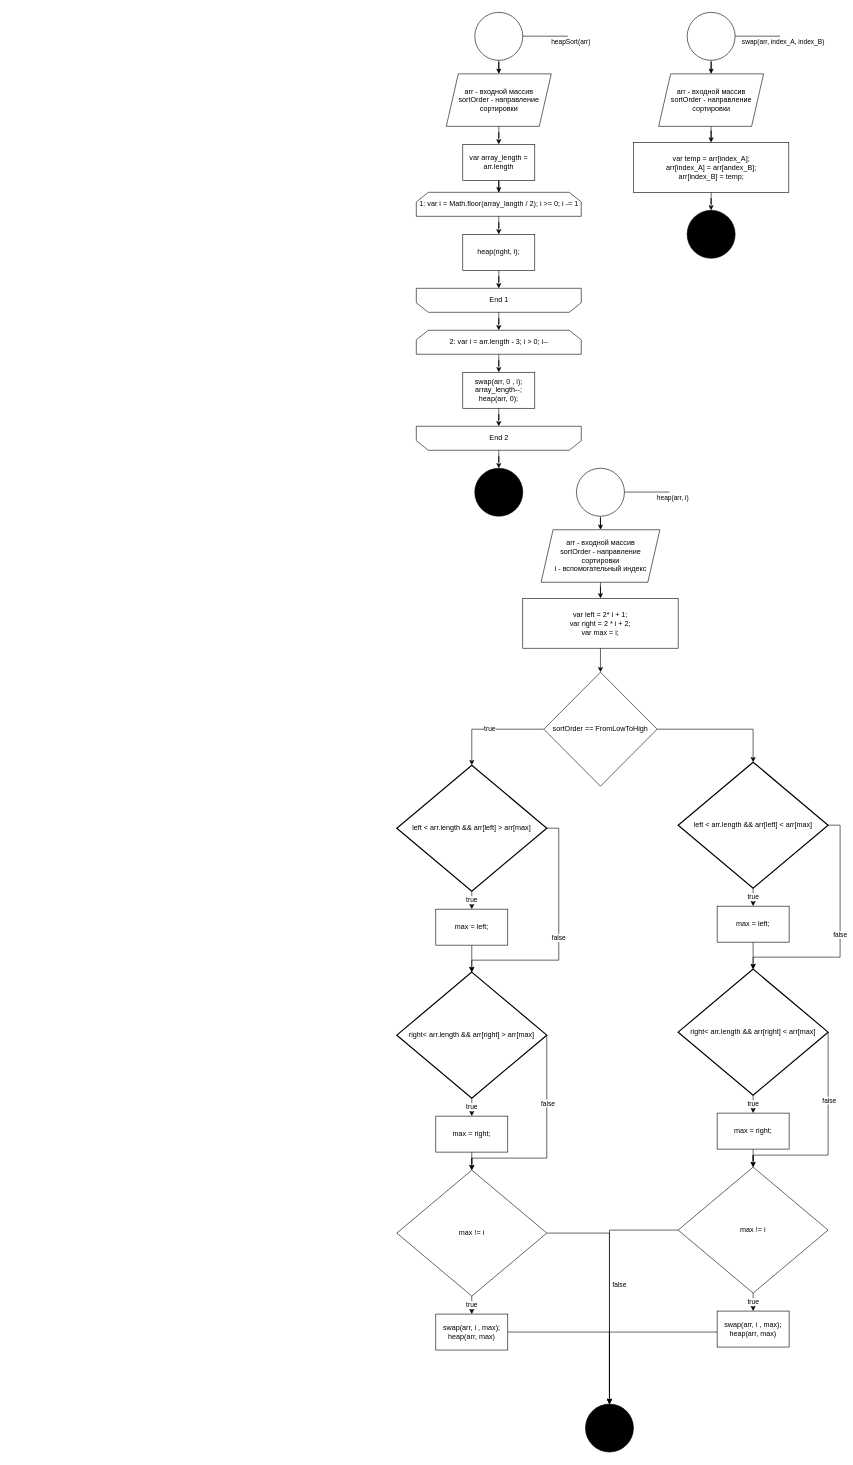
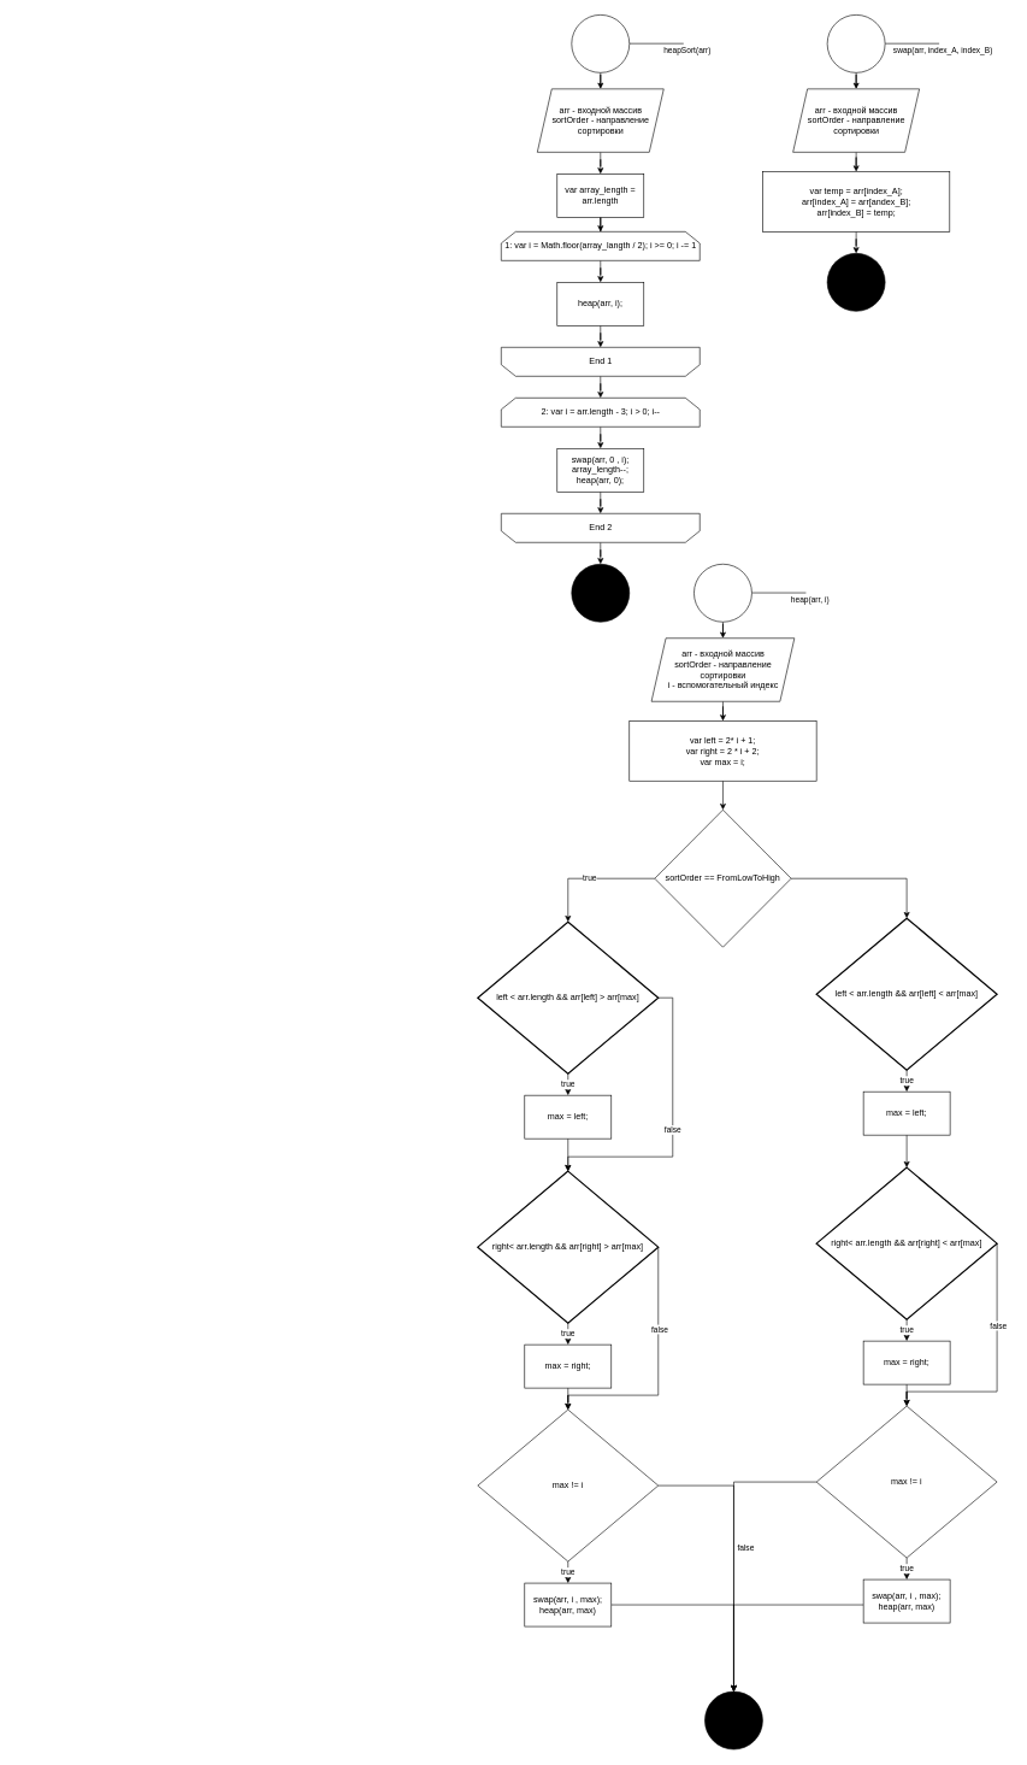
  <mxCell id="0" />
  <mxCell id="1" parent="0" />
  <mxCell id="2" style="edgeStyle=orthogonalEdgeStyle;rounded=0;orthogonalLoop=1;jettySize=auto;html=1;entryX=0.5;entryY=0;entryDx=0;entryDy=0;endArrow=classic;endFill=1;strokeColor=#000000;" edge="1" parent="1"><mxGeometry relative="1" as="geometry"><Array as="points"><mxPoint x="140.5" y="1070" /><mxPoint x="425.5" y="1070" /><mxPoint x="425.5" y="760" /><mxPoint x="20.5" y="760" /></Array><mxPoint x="20" y="780" as="targetPoint" /></mxGeometry></mxCell>
  <mxCell id="3" value="heapSort(arr)" style="edgeStyle=orthogonalEdgeStyle;rounded=0;orthogonalLoop=1;jettySize=auto;html=1;entryX=1;entryY=0.5;entryDx=0;entryDy=0;endArrow=none;endFill=0;" edge="1" parent="1"><mxGeometry x="-1" y="11" relative="1" as="geometry"><mxPoint x="946" y="59.66" as="sourcePoint" /><mxPoint x="871" y="59.66" as="targetPoint" /><mxPoint x="5" y="-1" as="offset" /></mxGeometry></mxCell>
  <mxCell id="4" style="edgeStyle=orthogonalEdgeStyle;rounded=0;orthogonalLoop=1;jettySize=auto;html=1;entryX=0.5;entryY=0;entryDx=0;entryDy=0;" edge="1" parent="1" source="5" target="7"><mxGeometry relative="1" as="geometry" /></mxCell>
  <mxCell id="5" value="" style="ellipse;whiteSpace=wrap;html=1;aspect=fixed;" vertex="1" parent="1"><mxGeometry x="791" y="20" width="80" height="80" as="geometry" /></mxCell>
  <mxCell id="6" style="edgeStyle=orthogonalEdgeStyle;rounded=0;orthogonalLoop=1;jettySize=auto;html=1;entryX=0.5;entryY=0;entryDx=0;entryDy=0;" edge="1" parent="1" source="7" target="9"><mxGeometry relative="1" as="geometry" /></mxCell>
  <mxCell id="7" value="arr - входной массив&lt;br&gt;sortOrder - направление сортировки" style="shape=parallelogram;perimeter=parallelogramPerimeter;whiteSpace=wrap;html=1;fixedSize=1;" vertex="1" parent="1"><mxGeometry x="743.5" y="122.5" width="175" height="87.5" as="geometry" /></mxCell>
  <mxCell id="8" style="edgeStyle=orthogonalEdgeStyle;rounded=0;orthogonalLoop=1;jettySize=auto;html=1;entryX=0.5;entryY=0;entryDx=0;entryDy=0;" edge="1" parent="1" source="9" target="11"><mxGeometry relative="1" as="geometry" /></mxCell>
  <mxCell id="9" value="var array_length = arr.length" style="rounded=0;whiteSpace=wrap;html=1;" vertex="1" parent="1"><mxGeometry x="771" y="240" width="120" height="60" as="geometry" /></mxCell>
  <mxCell id="10" style="edgeStyle=orthogonalEdgeStyle;rounded=0;orthogonalLoop=1;jettySize=auto;html=1;entryX=0.5;entryY=0;entryDx=0;entryDy=0;" edge="1" parent="1" source="11" target="15"><mxGeometry relative="1" as="geometry" /></mxCell>
  <mxCell id="11" value="1: var i = Math.floor(array_langth / 2); i &amp;gt;= 0; i -= 1" style="shape=loopLimit;whiteSpace=wrap;html=1;" vertex="1" parent="1"><mxGeometry x="693.5" y="320" width="275" height="40" as="geometry" /></mxCell>
  <mxCell id="12" style="edgeStyle=orthogonalEdgeStyle;rounded=0;orthogonalLoop=1;jettySize=auto;html=1;entryX=0.5;entryY=0;entryDx=0;entryDy=0;" edge="1" parent="1" source="13" target="17"><mxGeometry relative="1" as="geometry" /></mxCell>
  <mxCell id="13" value="End 1" style="shape=loopLimit;whiteSpace=wrap;html=1;flipV=1;" vertex="1" parent="1"><mxGeometry x="693.5" y="480" width="275" height="40" as="geometry" /></mxCell>
  <mxCell id="14" style="edgeStyle=orthogonalEdgeStyle;rounded=0;orthogonalLoop=1;jettySize=auto;html=1;entryX=0.5;entryY=0;entryDx=0;entryDy=0;" edge="1" parent="1" source="15" target="13"><mxGeometry relative="1" as="geometry" /></mxCell>
- <mxCell id="15" value="heap(right, i);" style="rounded=0;whiteSpace=wrap;html=1;" vertex="1" parent="1"><mxGeometry x="771" y="390" width="120" height="60" as="geometry" /></mxCell>
+ <mxCell id="15" value="heap(arr, i);" style="rounded=0;whiteSpace=wrap;html=1;" vertex="1" parent="1"><mxGeometry x="771" y="390" width="120" height="60" as="geometry" /></mxCell>
  <mxCell id="16" style="edgeStyle=orthogonalEdgeStyle;rounded=0;orthogonalLoop=1;jettySize=auto;html=1;entryX=0.5;entryY=0;entryDx=0;entryDy=0;" edge="1" parent="1" source="17" target="19"><mxGeometry relative="1" as="geometry" /></mxCell>
  <mxCell id="17" value="2: var i = arr.length - 3; i &amp;gt; 0; i--" style="shape=loopLimit;whiteSpace=wrap;html=1;" vertex="1" parent="1"><mxGeometry x="693.5" y="550" width="275" height="40" as="geometry" /></mxCell>
  <mxCell id="18" style="edgeStyle=orthogonalEdgeStyle;rounded=0;orthogonalLoop=1;jettySize=auto;html=1;entryX=0.5;entryY=0;entryDx=0;entryDy=0;" edge="1" parent="1" source="19" target="21"><mxGeometry relative="1" as="geometry" /></mxCell>
  <mxCell id="19" value="swap(arr, 0 , i);&lt;br&gt;array_length--;&lt;br&gt;heap(arr, 0);" style="rounded=0;whiteSpace=wrap;html=1;" vertex="1" parent="1"><mxGeometry x="771" y="620" width="120" height="60" as="geometry" /></mxCell>
  <mxCell id="20" style="edgeStyle=orthogonalEdgeStyle;rounded=0;orthogonalLoop=1;jettySize=auto;html=1;entryX=0.5;entryY=0;entryDx=0;entryDy=0;" edge="1" parent="1" source="21" target="29"><mxGeometry relative="1" as="geometry" /></mxCell>
  <mxCell id="21" value="End 2" style="shape=loopLimit;whiteSpace=wrap;html=1;flipV=1;" vertex="1" parent="1"><mxGeometry x="693.5" y="710" width="275" height="40" as="geometry" /></mxCell>
  <mxCell id="22" value="swap(arr, index_A, index_B)" style="edgeStyle=orthogonalEdgeStyle;rounded=0;orthogonalLoop=1;jettySize=auto;html=1;entryX=1;entryY=0.5;entryDx=0;entryDy=0;endArrow=none;endFill=0;" edge="1" parent="1"><mxGeometry x="-1" y="11" relative="1" as="geometry"><mxPoint x="1300" y="59.66" as="sourcePoint" /><mxPoint x="1225" y="59.66" as="targetPoint" /><mxPoint x="5" y="-1" as="offset" /></mxGeometry></mxCell>
  <mxCell id="23" style="edgeStyle=orthogonalEdgeStyle;rounded=0;orthogonalLoop=1;jettySize=auto;html=1;entryX=0.5;entryY=0;entryDx=0;entryDy=0;" edge="1" parent="1" source="24" target="26"><mxGeometry relative="1" as="geometry" /></mxCell>
  <mxCell id="24" value="" style="ellipse;whiteSpace=wrap;html=1;aspect=fixed;" vertex="1" parent="1"><mxGeometry x="1145" y="20" width="80" height="80" as="geometry" /></mxCell>
  <mxCell id="25" style="edgeStyle=orthogonalEdgeStyle;rounded=0;orthogonalLoop=1;jettySize=auto;html=1;entryX=0.5;entryY=0;entryDx=0;entryDy=0;" edge="1" parent="1" source="26" target="28"><mxGeometry relative="1" as="geometry" /></mxCell>
  <mxCell id="26" value="arr - входной массив&lt;br&gt;sortOrder - направление сортировки" style="shape=parallelogram;perimeter=parallelogramPerimeter;whiteSpace=wrap;html=1;fixedSize=1;" vertex="1" parent="1"><mxGeometry x="1097.5" y="122.5" width="175" height="87.5" as="geometry" /></mxCell>
  <mxCell id="27" style="edgeStyle=orthogonalEdgeStyle;rounded=0;orthogonalLoop=1;jettySize=auto;html=1;entryX=0.5;entryY=0;entryDx=0;entryDy=0;" edge="1" parent="1" source="28" target="30"><mxGeometry relative="1" as="geometry" /></mxCell>
  <mxCell id="28" value="var temp = arr[index_A];&lt;br&gt;arr[index_A] = arr[andex_B];&lt;br&gt;arr[index_B] = temp;" style="rounded=0;whiteSpace=wrap;html=1;" vertex="1" parent="1"><mxGeometry x="1055.5" y="237" width="259" height="83" as="geometry" /></mxCell>
  <mxCell id="29" value="" style="ellipse;whiteSpace=wrap;html=1;aspect=fixed;fillColor=#000000;" vertex="1" parent="1"><mxGeometry x="791" y="780" width="80" height="80" as="geometry" /></mxCell>
  <mxCell id="30" value="" style="ellipse;whiteSpace=wrap;html=1;aspect=fixed;fillColor=#000000;" vertex="1" parent="1"><mxGeometry x="1145" y="350" width="80" height="80" as="geometry" /></mxCell>
  <mxCell id="31" value="heap(arr, i)" style="edgeStyle=orthogonalEdgeStyle;rounded=0;orthogonalLoop=1;jettySize=auto;html=1;entryX=1;entryY=0.5;entryDx=0;entryDy=0;endArrow=none;endFill=0;" edge="1" parent="1"><mxGeometry x="-1" y="11" relative="1" as="geometry"><mxPoint x="1115.5" y="819.66" as="sourcePoint" /><mxPoint x="1040.5" y="819.66" as="targetPoint" /><mxPoint x="5" y="-1" as="offset" /></mxGeometry></mxCell>
  <mxCell id="32" style="edgeStyle=orthogonalEdgeStyle;rounded=0;orthogonalLoop=1;jettySize=auto;html=1;entryX=0.5;entryY=0;entryDx=0;entryDy=0;" edge="1" parent="1" source="33" target="35"><mxGeometry relative="1" as="geometry" /></mxCell>
  <mxCell id="33" value="" style="ellipse;whiteSpace=wrap;html=1;aspect=fixed;" vertex="1" parent="1"><mxGeometry x="960.5" y="780" width="80" height="80" as="geometry" /></mxCell>
  <mxCell id="34" style="edgeStyle=orthogonalEdgeStyle;rounded=0;orthogonalLoop=1;jettySize=auto;html=1;entryX=0.5;entryY=0;entryDx=0;entryDy=0;" edge="1" parent="1" source="35" target="37"><mxGeometry relative="1" as="geometry" /></mxCell>
  <mxCell id="35" value="arr - входной массив&lt;br&gt;sortOrder - направление сортировки&lt;br&gt;i - вспомогательный индекс" style="shape=parallelogram;perimeter=parallelogramPerimeter;whiteSpace=wrap;html=1;fixedSize=1;" vertex="1" parent="1"><mxGeometry x="901.5" y="882.5" width="198" height="87.5" as="geometry" /></mxCell>
  <mxCell id="36" style="edgeStyle=orthogonalEdgeStyle;rounded=0;orthogonalLoop=1;jettySize=auto;html=1;entryX=0.5;entryY=0;entryDx=0;entryDy=0;" edge="1" parent="1" source="37" target="41"><mxGeometry relative="1" as="geometry" /></mxCell>
  <mxCell id="37" value="var left = 2* i + 1;&lt;br&gt;var right = 2 * i + 2;&lt;br&gt;var max = i;" style="rounded=0;whiteSpace=wrap;html=1;" vertex="1" parent="1"><mxGeometry x="871" y="997" width="259" height="83" as="geometry" /></mxCell>
  <mxCell id="38" value="" style="ellipse;whiteSpace=wrap;html=1;aspect=fixed;fillColor=#000000;" vertex="1" parent="1"><mxGeometry x="975.5" y="2340" width="80" height="80" as="geometry" /></mxCell>
  <mxCell id="39" value="true" style="edgeStyle=orthogonalEdgeStyle;rounded=0;orthogonalLoop=1;jettySize=auto;html=1;entryX=0.5;entryY=0;entryDx=0;entryDy=0;exitX=0;exitY=0.5;exitDx=0;exitDy=0;" edge="1" parent="1" source="41" target="44"><mxGeometry relative="1" as="geometry" /></mxCell>
  <mxCell id="40" style="edgeStyle=orthogonalEdgeStyle;rounded=0;orthogonalLoop=1;jettySize=auto;html=1;entryX=0.5;entryY=0;entryDx=0;entryDy=0;" edge="1" parent="1" source="41" target="60"><mxGeometry relative="1" as="geometry" /></mxCell>
  <mxCell id="41" value="sortOrder == FromLowToHigh" style="rhombus;whiteSpace=wrap;html=1;" vertex="1" parent="1"><mxGeometry x="906" y="1120" width="189" height="190" as="geometry" /></mxCell>
  <mxCell id="42" value="true" style="edgeStyle=orthogonalEdgeStyle;rounded=0;orthogonalLoop=1;jettySize=auto;html=1;entryX=0.5;entryY=0;entryDx=0;entryDy=0;" edge="1" parent="1" source="44" target="46"><mxGeometry relative="1" as="geometry" /></mxCell>
  <mxCell id="43" value="false" style="edgeStyle=orthogonalEdgeStyle;rounded=0;orthogonalLoop=1;jettySize=auto;html=1;exitX=1;exitY=0.5;exitDx=0;exitDy=0;entryX=0.5;entryY=0;entryDx=0;entryDy=0;" edge="1" parent="1" source="44" target="50"><mxGeometry relative="1" as="geometry"><Array as="points"><mxPoint x="931" y="1380" /><mxPoint x="931" y="1600" /><mxPoint x="786" y="1600" /></Array></mxGeometry></mxCell>
  <mxCell id="44" value="left &amp;lt; arr.length &amp;amp;&amp;amp; arr[left] &amp;gt; arr[max]" style="rhombus;whiteSpace=wrap;html=1;strokeWidth=2;" vertex="1" parent="1"><mxGeometry x="661" y="1275" width="250" height="210" as="geometry" /></mxCell>
  <mxCell id="45" style="edgeStyle=orthogonalEdgeStyle;rounded=0;orthogonalLoop=1;jettySize=auto;html=1;" edge="1" parent="1" source="46" target="50"><mxGeometry relative="1" as="geometry" /></mxCell>
  <mxCell id="46" value="max = left;" style="rounded=0;whiteSpace=wrap;html=1;" vertex="1" parent="1"><mxGeometry x="726" y="1515" width="120" height="60" as="geometry" /></mxCell>
  <mxCell id="47" value="true" style="edgeStyle=orthogonalEdgeStyle;rounded=0;orthogonalLoop=1;jettySize=auto;html=1;entryX=0.5;entryY=0;entryDx=0;entryDy=0;" edge="1" parent="1" source="50" target="52"><mxGeometry relative="1" as="geometry" /></mxCell>
  <mxCell id="48" style="edgeStyle=orthogonalEdgeStyle;rounded=0;orthogonalLoop=1;jettySize=auto;html=1;" edge="1" parent="1"><mxGeometry relative="1" as="geometry"><mxPoint x="786" y="1950" as="targetPoint" /><mxPoint x="911" y="1725" as="sourcePoint" /><Array as="points"><mxPoint x="911" y="1930" /><mxPoint x="786" y="1930" /></Array></mxGeometry></mxCell>
  <mxCell id="49" value="false" style="edgeLabel;html=1;align=center;verticalAlign=middle;resizable=0;points=[];" vertex="1" connectable="0" parent="48"><mxGeometry x="-0.352" y="1" relative="1" as="geometry"><mxPoint as="offset" /></mxGeometry></mxCell>
  <mxCell id="50" value="right&amp;lt; arr.length &amp;amp;&amp;amp; arr[right] &amp;gt; arr[max]" style="rhombus;whiteSpace=wrap;html=1;strokeWidth=2;" vertex="1" parent="1"><mxGeometry x="661" y="1620" width="250" height="210" as="geometry" /></mxCell>
  <mxCell id="51" style="edgeStyle=orthogonalEdgeStyle;rounded=0;orthogonalLoop=1;jettySize=auto;html=1;" edge="1" parent="1" source="52" target="55"><mxGeometry relative="1" as="geometry" /></mxCell>
  <mxCell id="52" value="max = right;" style="rounded=0;whiteSpace=wrap;html=1;" vertex="1" parent="1"><mxGeometry x="726" y="1860" width="120" height="60" as="geometry" /></mxCell>
  <mxCell id="53" value="true" style="edgeStyle=orthogonalEdgeStyle;rounded=0;orthogonalLoop=1;jettySize=auto;html=1;entryX=0.5;entryY=0;entryDx=0;entryDy=0;" edge="1" parent="1" source="55" target="57"><mxGeometry relative="1" as="geometry" /></mxCell>
  <mxCell id="54" value="false" style="edgeStyle=orthogonalEdgeStyle;rounded=0;orthogonalLoop=1;jettySize=auto;html=1;entryX=0.5;entryY=0;entryDx=0;entryDy=0;" edge="1" parent="1" source="55" target="38"><mxGeometry x="-0.027" y="16" relative="1" as="geometry"><mxPoint y="1" as="offset" /></mxGeometry></mxCell>
  <mxCell id="55" value="max != i" style="rhombus;whiteSpace=wrap;html=1;" vertex="1" parent="1"><mxGeometry x="661" y="1950" width="250" height="210" as="geometry" /></mxCell>
  <mxCell id="56" style="edgeStyle=orthogonalEdgeStyle;rounded=0;orthogonalLoop=1;jettySize=auto;html=1;" edge="1" parent="1" source="57" target="38"><mxGeometry relative="1" as="geometry" /></mxCell>
  <mxCell id="57" value="swap(arr, i , max);&lt;br&gt;heap(arr, max)" style="rounded=0;whiteSpace=wrap;html=1;" vertex="1" parent="1"><mxGeometry x="726" y="2190" width="120" height="60" as="geometry" /></mxCell>
  <mxCell id="58" value="true" style="edgeStyle=orthogonalEdgeStyle;rounded=0;orthogonalLoop=1;jettySize=auto;html=1;entryX=0.5;entryY=0;entryDx=0;entryDy=0;" edge="1" parent="1" source="60" target="62"><mxGeometry relative="1" as="geometry" /></mxCell>
- <mxCell id="59" value="false" style="edgeStyle=orthogonalEdgeStyle;rounded=0;orthogonalLoop=1;jettySize=auto;html=1;exitX=1;exitY=0.5;exitDx=0;exitDy=0;entryX=0.5;entryY=0;entryDx=0;entryDy=0;" edge="1" parent="1" source="60" target="66"><mxGeometry relative="1" as="geometry"><Array as="points"><mxPoint x="1400" y="1375" /><mxPoint x="1400" y="1595" /><mxPoint x="1255" y="1595" /></Array></mxGeometry></mxCell>
  <mxCell id="60" value="left &amp;lt; arr.length &amp;amp;&amp;amp; arr[left] &amp;lt; arr[max]" style="rhombus;whiteSpace=wrap;html=1;strokeWidth=2;" vertex="1" parent="1"><mxGeometry x="1130" y="1270" width="250" height="210" as="geometry" /></mxCell>
  <mxCell id="61" style="edgeStyle=orthogonalEdgeStyle;rounded=0;orthogonalLoop=1;jettySize=auto;html=1;" edge="1" parent="1" source="62" target="66"><mxGeometry relative="1" as="geometry" /></mxCell>
  <mxCell id="62" value="max = left;" style="rounded=0;whiteSpace=wrap;html=1;" vertex="1" parent="1"><mxGeometry x="1195" y="1510" width="120" height="60" as="geometry" /></mxCell>
  <mxCell id="63" value="true" style="edgeStyle=orthogonalEdgeStyle;rounded=0;orthogonalLoop=1;jettySize=auto;html=1;entryX=0.5;entryY=0;entryDx=0;entryDy=0;" edge="1" parent="1" source="66" target="68"><mxGeometry relative="1" as="geometry" /></mxCell>
  <mxCell id="64" style="edgeStyle=orthogonalEdgeStyle;rounded=0;orthogonalLoop=1;jettySize=auto;html=1;" edge="1" parent="1"><mxGeometry relative="1" as="geometry"><mxPoint x="1255" y="1945" as="targetPoint" /><mxPoint x="1380" y="1720" as="sourcePoint" /><Array as="points"><mxPoint x="1380" y="1925" /><mxPoint x="1255" y="1925" /></Array></mxGeometry></mxCell>
  <mxCell id="65" value="false" style="edgeLabel;html=1;align=center;verticalAlign=middle;resizable=0;points=[];" vertex="1" connectable="0" parent="64"><mxGeometry x="-0.352" y="1" relative="1" as="geometry"><mxPoint as="offset" /></mxGeometry></mxCell>
  <mxCell id="66" value="right&amp;lt; arr.length &amp;amp;&amp;amp; arr[right] &amp;lt; arr[max]" style="rhombus;whiteSpace=wrap;html=1;strokeWidth=2;" vertex="1" parent="1"><mxGeometry x="1130" y="1615" width="250" height="210" as="geometry" /></mxCell>
  <mxCell id="67" style="edgeStyle=orthogonalEdgeStyle;rounded=0;orthogonalLoop=1;jettySize=auto;html=1;" edge="1" parent="1" source="68" target="71"><mxGeometry relative="1" as="geometry" /></mxCell>
  <mxCell id="68" value="max = right;" style="rounded=0;whiteSpace=wrap;html=1;" vertex="1" parent="1"><mxGeometry x="1195" y="1855" width="120" height="60" as="geometry" /></mxCell>
  <mxCell id="69" value="true" style="edgeStyle=orthogonalEdgeStyle;rounded=0;orthogonalLoop=1;jettySize=auto;html=1;entryX=0.5;entryY=0;entryDx=0;entryDy=0;" edge="1" parent="1" source="71" target="73"><mxGeometry relative="1" as="geometry" /></mxCell>
  <mxCell id="70" style="edgeStyle=orthogonalEdgeStyle;rounded=0;orthogonalLoop=1;jettySize=auto;html=1;entryX=0.5;entryY=0;entryDx=0;entryDy=0;" edge="1" parent="1" source="71" target="38"><mxGeometry relative="1" as="geometry"><Array as="points"><mxPoint x="1016" y="2050" /></Array></mxGeometry></mxCell>
  <mxCell id="71" value="max != i" style="rhombus;whiteSpace=wrap;html=1;" vertex="1" parent="1"><mxGeometry x="1130" y="1945" width="250" height="210" as="geometry" /></mxCell>
  <mxCell id="72" style="edgeStyle=orthogonalEdgeStyle;rounded=0;orthogonalLoop=1;jettySize=auto;html=1;entryX=0.5;entryY=0;entryDx=0;entryDy=0;" edge="1" parent="1" source="73" target="38"><mxGeometry relative="1" as="geometry"><Array as="points"><mxPoint x="1015" y="2220" /></Array></mxGeometry></mxCell>
  <mxCell id="73" value="swap(arr, i , max);&lt;br&gt;heap(arr, max)" style="rounded=0;whiteSpace=wrap;html=1;" vertex="1" parent="1"><mxGeometry x="1195" y="2185" width="120" height="60" as="geometry" /></mxCell>
